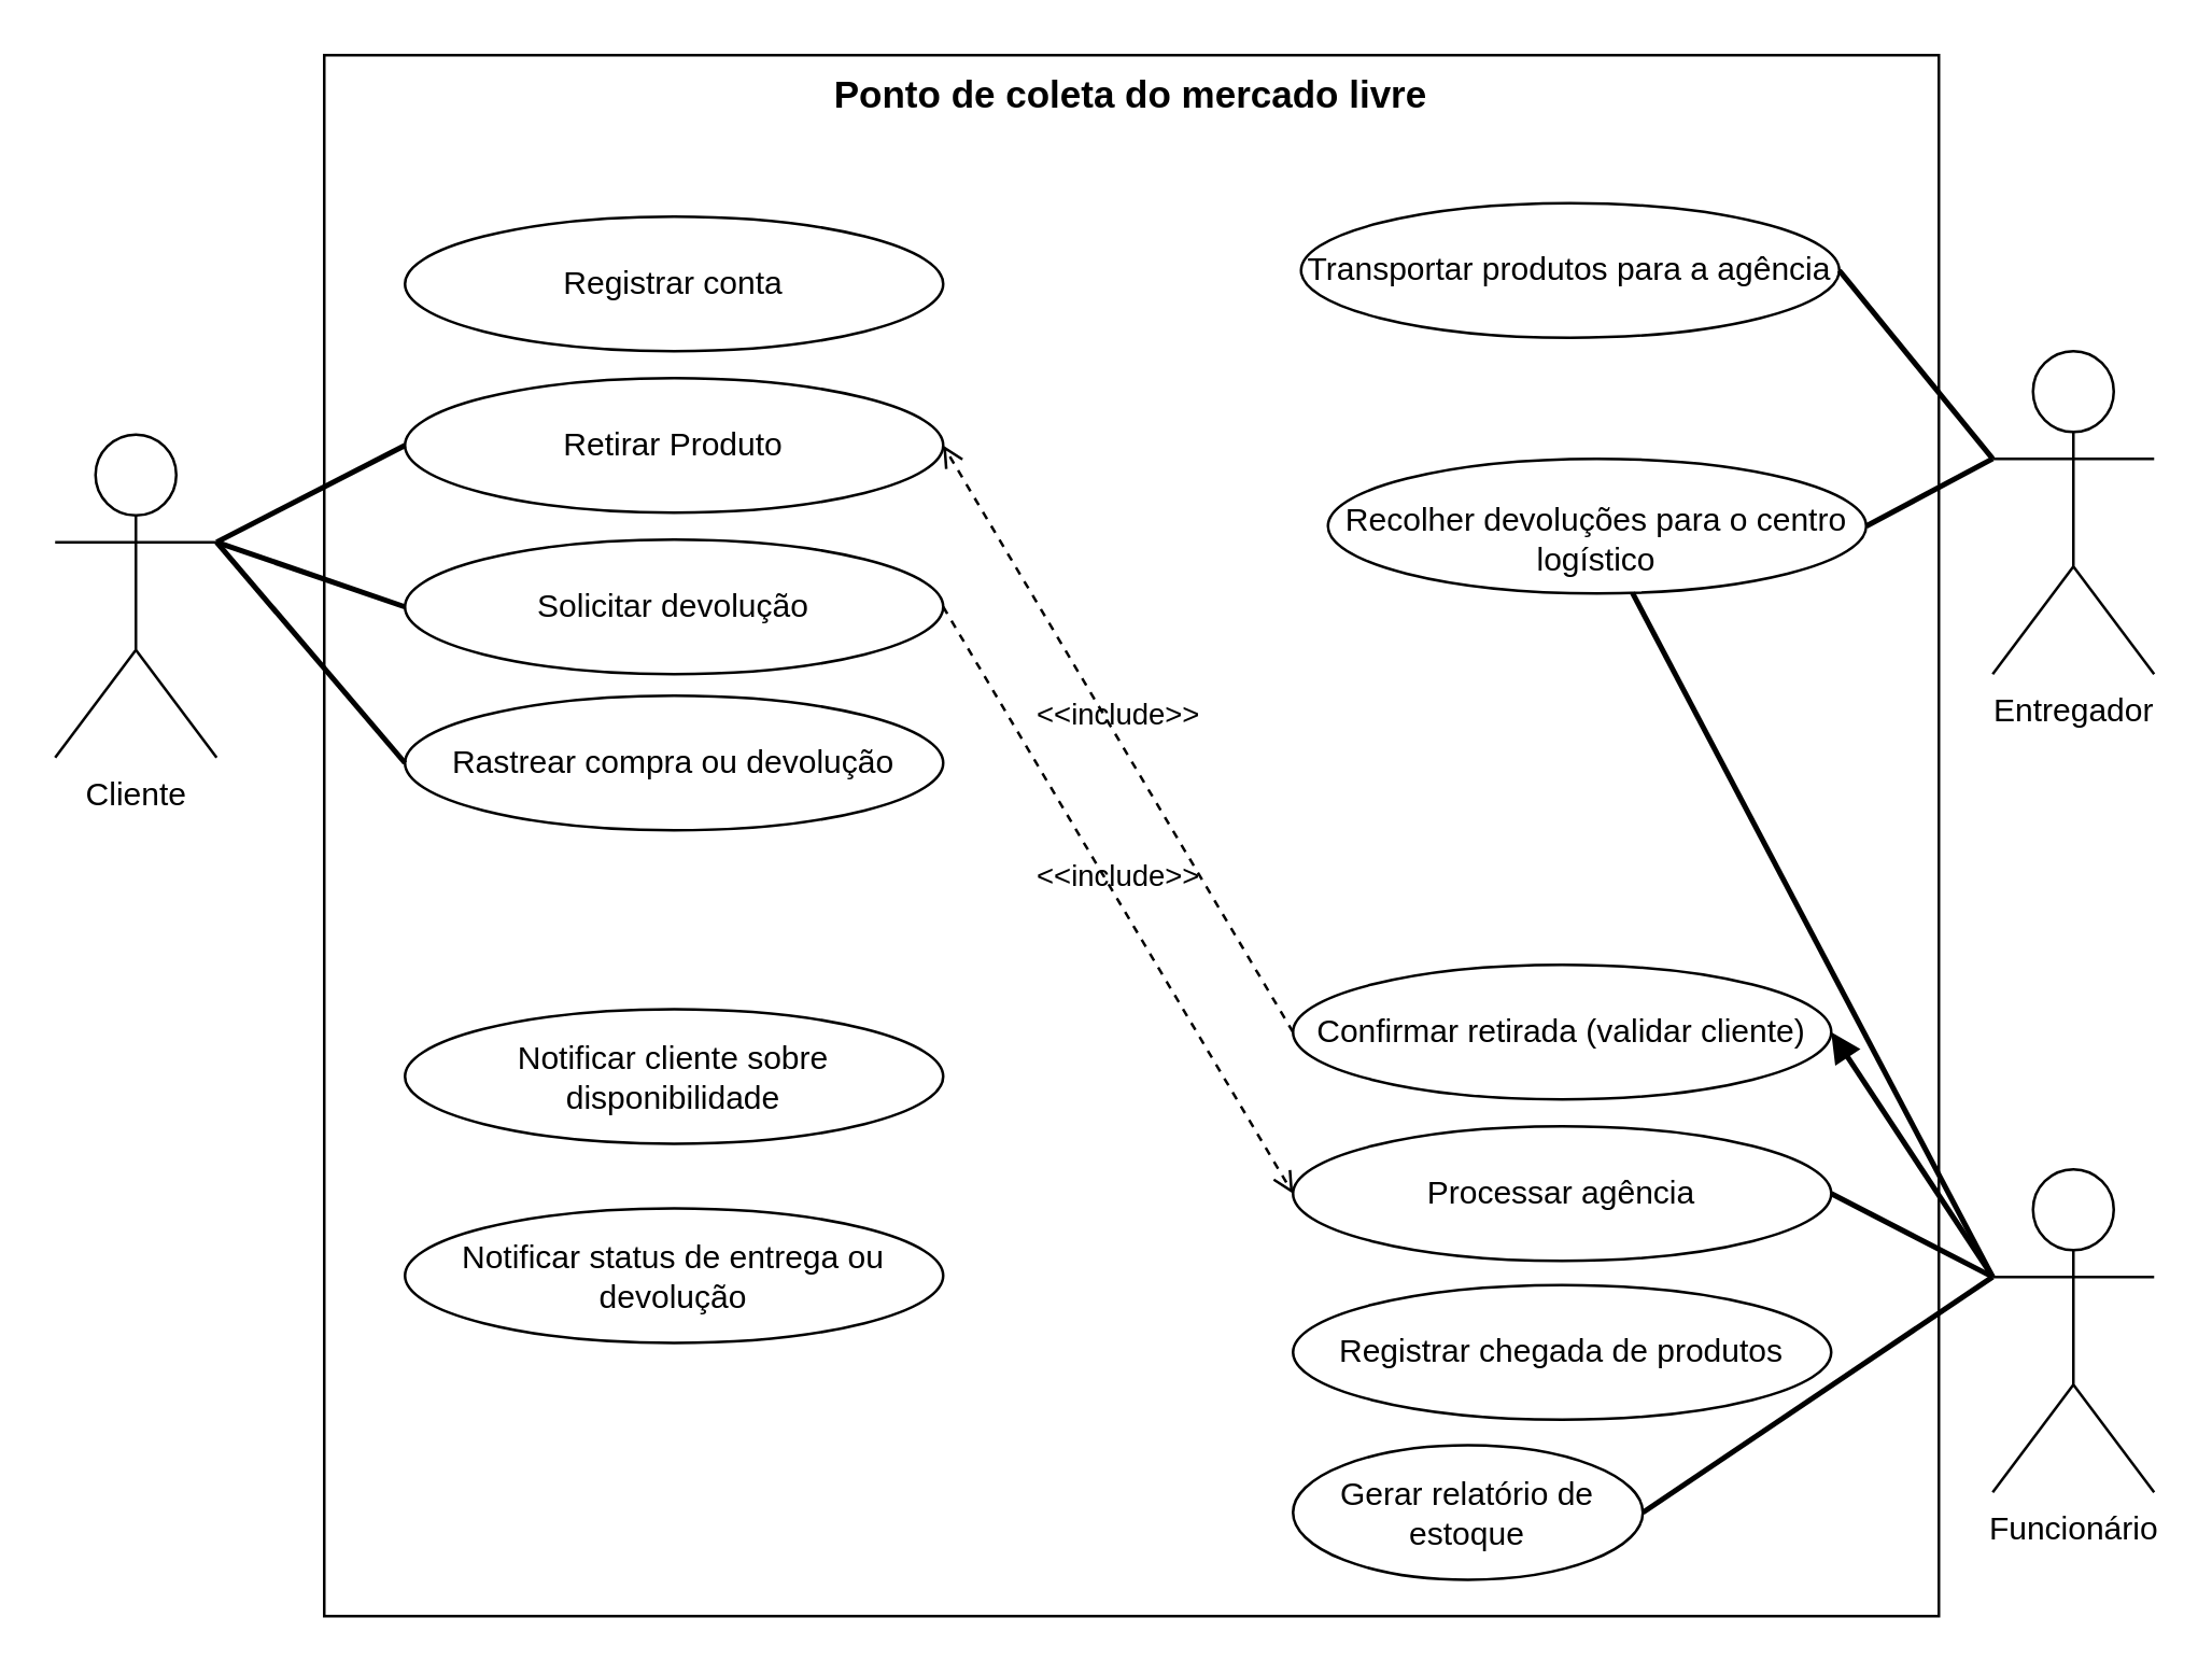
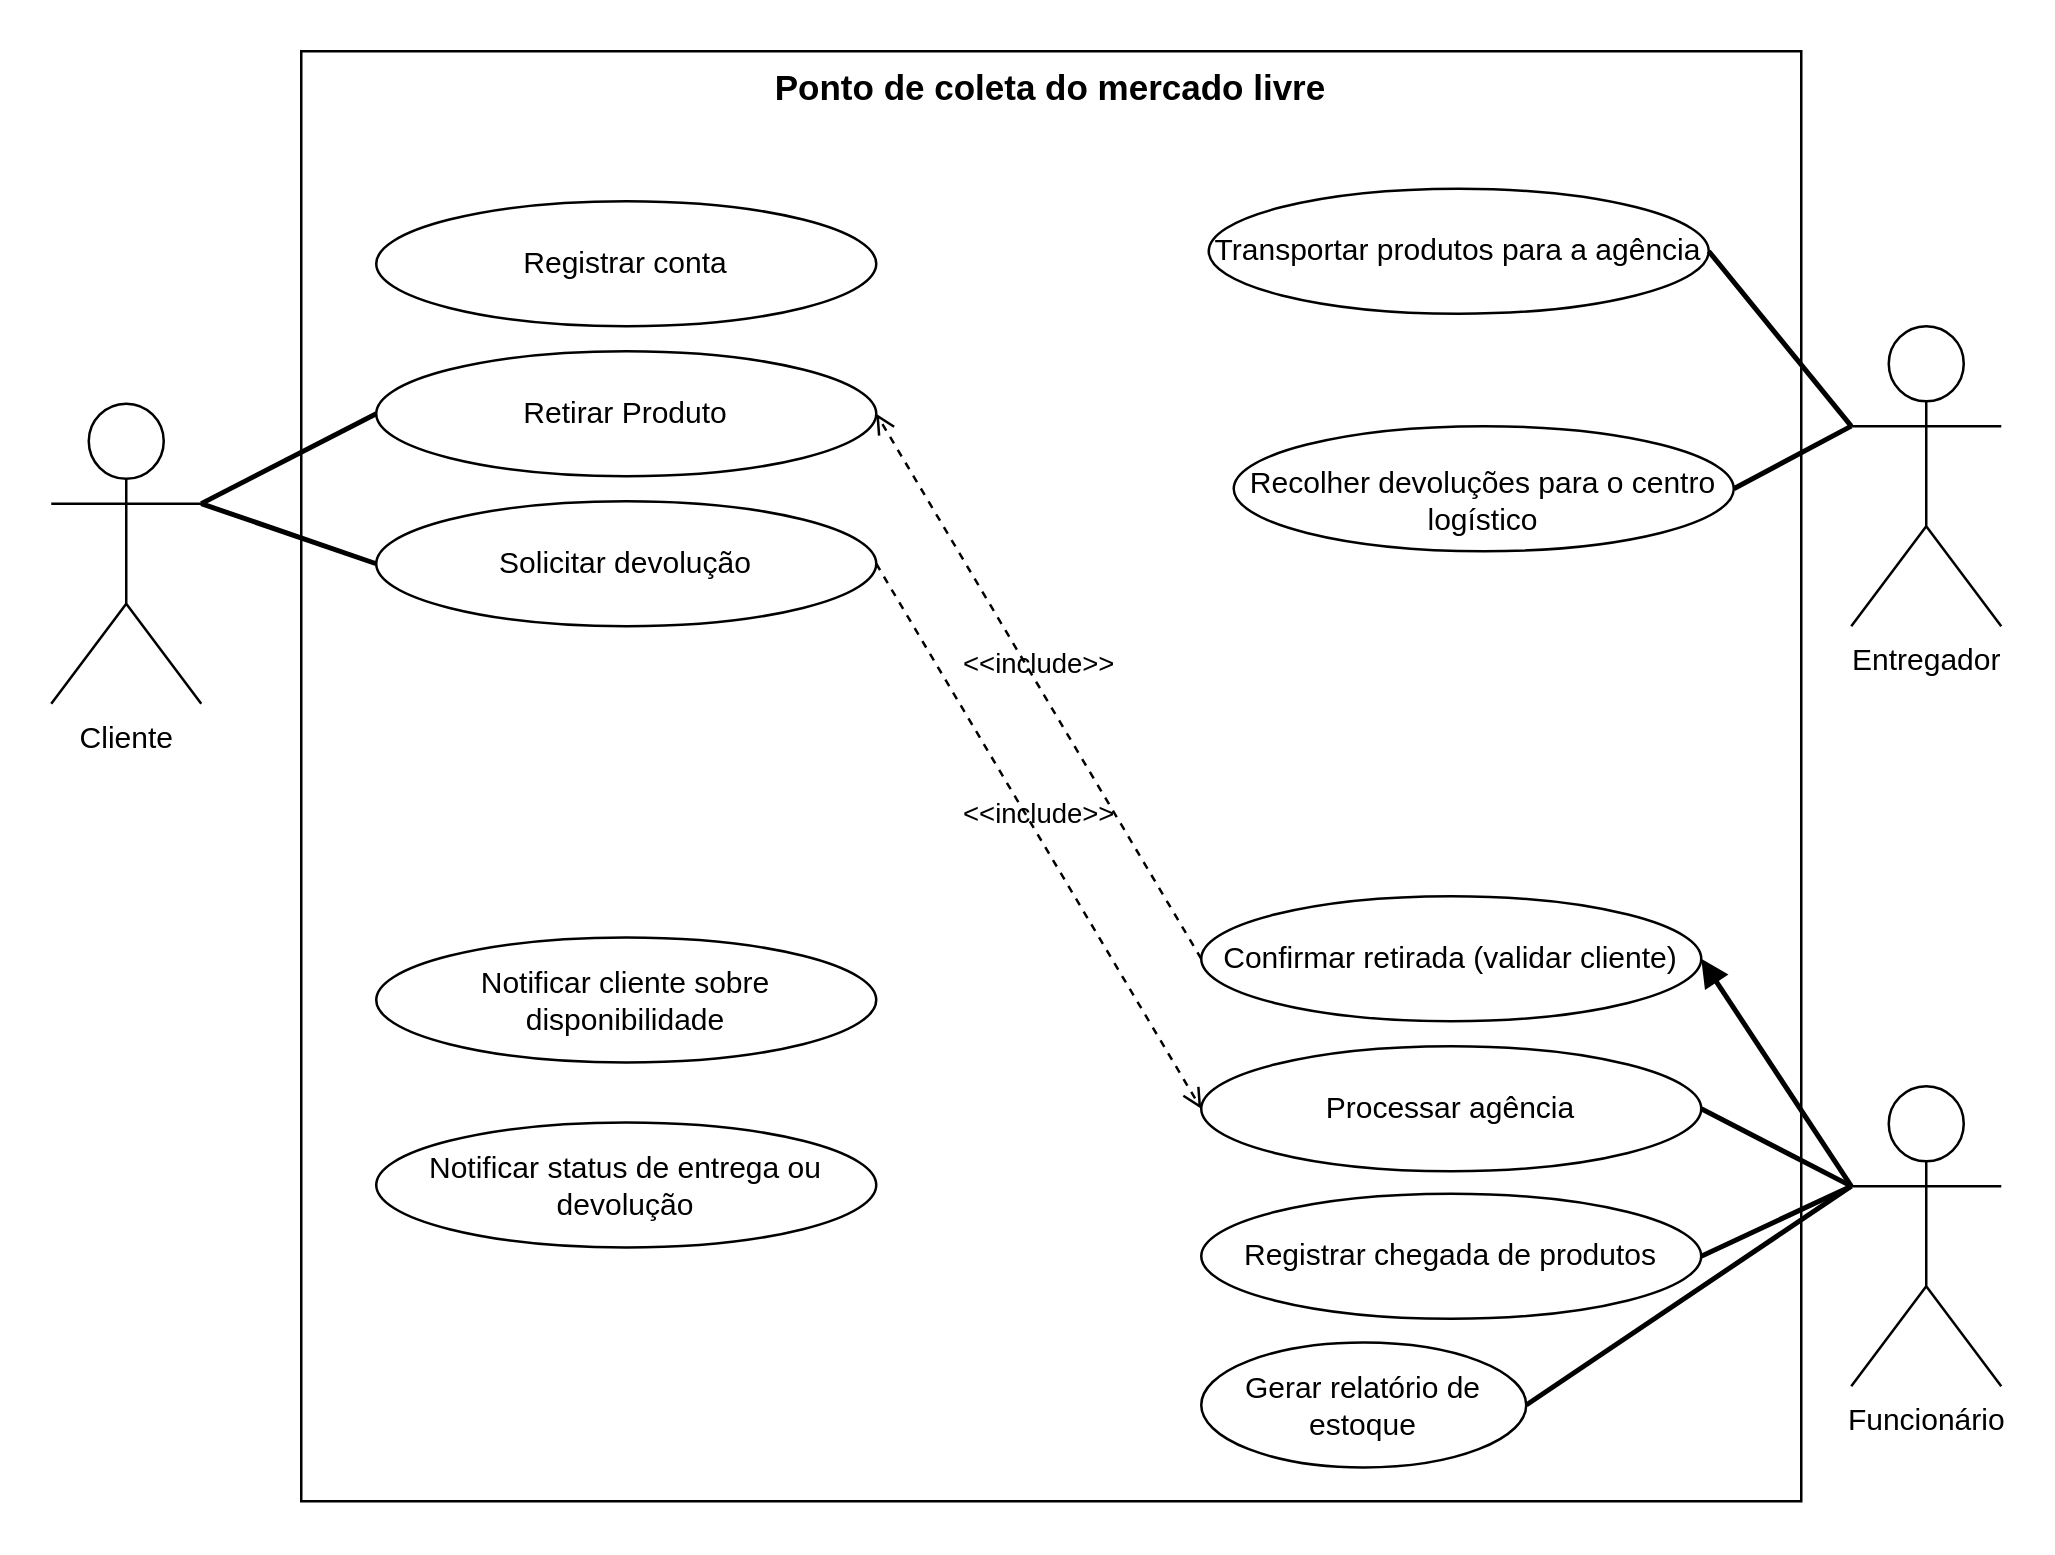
  <mxCell id="0" />
  <mxCell id="1" parent="0" />
  <mxCell id="2" value="Ponto de coleta do mercado livre" style="rounded=0;whiteSpace=wrap;html=1;verticalAlign=top;fontSize=14;fontStyle=1" vertex="1" parent="1"><mxGeometry x="120" y="20" width="600" height="580" as="geometry" /></mxCell>
  <mxCell id="3" value="Funcionário" style="shape=umlActor;verticalLabelPosition=bottom;verticalAlign=top;html=1;outlineConnect=0;" parent="1" vertex="1"><mxGeometry x="740" y="434" width="60" height="120" as="geometry" /></mxCell>
  <mxCell id="4" value="Entregador" style="shape=umlActor;verticalLabelPosition=bottom;verticalAlign=top;html=1;outlineConnect=0;" parent="1" vertex="1"><mxGeometry x="740" y="130" width="60" height="120" as="geometry" /></mxCell>
  <mxCell id="5" value="Cliente" style="shape=umlActor;verticalLabelPosition=bottom;verticalAlign=top;html=1;outlineConnect=0;" parent="1" vertex="1"><mxGeometry x="20" y="161" width="60" height="120" as="geometry" /></mxCell>
  <mxCell id="6" value="Registrar conta" style="ellipse;whiteSpace=wrap;html=1;" parent="1" vertex="1"><mxGeometry x="150" y="80" width="200" height="50" as="geometry" /></mxCell>
  <mxCell id="7" value="Retirar Produto" style="ellipse;whiteSpace=wrap;html=1;" parent="1" vertex="1"><mxGeometry x="150" y="140" width="200" height="50" as="geometry" /></mxCell>
  <mxCell id="8" value="Solicitar devolução" style="ellipse;whiteSpace=wrap;html=1;" parent="1" vertex="1"><mxGeometry x="150" y="200" width="200" height="50" as="geometry" /></mxCell>
  <mxCell id="9" value="Registrar chegada de produtos" style="ellipse;whiteSpace=wrap;html=1;" parent="1" vertex="1"><mxGeometry x="480" y="477" width="200" height="50" as="geometry" /></mxCell>
  <mxCell id="10" value="Confirmar retirada (validar cliente)" style="ellipse;whiteSpace=wrap;html=1;" parent="1" vertex="1"><mxGeometry x="480" y="358" width="200" height="50" as="geometry" /></mxCell>
  <mxCell id="11" value="Processar agência" style="ellipse;whiteSpace=wrap;html=1;" parent="1" vertex="1"><mxGeometry x="480" y="418" width="200" height="50" as="geometry" /></mxCell>
  <mxCell id="12" value="Transportar produtos para a agência" style="ellipse;whiteSpace=wrap;html=1;spacingTop=0;" parent="1" vertex="1"><mxGeometry x="483" y="75" width="200" height="50" as="geometry" /></mxCell>
  <mxCell id="13" value="Recolher devoluções para o centro logístico" style="ellipse;whiteSpace=wrap;html=1;spacingTop=10;" parent="1" vertex="1"><mxGeometry x="493" y="170" width="200" height="50" as="geometry" /></mxCell>
  <mxCell id="14" value="Notificar status de entrega ou devolução" style="ellipse;whiteSpace=wrap;html=1;" parent="1" vertex="1"><mxGeometry x="150" y="448.5" width="200" height="50" as="geometry" /></mxCell>
  <mxCell id="15" value="Gerar relatório de estoque" style="ellipse;whiteSpace=wrap;html=1;" parent="1" vertex="1"><mxGeometry x="480" y="536.5" width="130" height="50" as="geometry" /></mxCell>
- <mxCell id="16" value="Rastrear compra ou devolução" style="ellipse;whiteSpace=wrap;html=1;" parent="1" vertex="1"><mxGeometry x="150" y="258" width="200" height="50" as="geometry" /></mxCell>
  <mxCell id="17" value="Notificar cliente sobre disponibilidade" style="ellipse;whiteSpace=wrap;html=1;" parent="1" vertex="1"><mxGeometry x="150" y="374.5" width="200" height="50" as="geometry" /></mxCell>
- <mxCell id="18" value="" style="endArrow=none;html=1;rounded=0;exitX=0;exitY=0.333;exitDx=0;exitDy=0;exitPerimeter=0;strokeWidth=2;" edge="1" parent="1" source="3" target="13"><mxGeometry width="50" height="50" relative="1" as="geometry"><mxPoint x="863" y="624" as="sourcePoint" /><mxPoint x="913" y="574" as="targetPoint" /></mxGeometry></mxCell>
+ <mxCell id="18" value="" style="endArrow=none;html=1;rounded=0;exitX=0;exitY=0.333;exitDx=0;exitDy=0;exitPerimeter=0;entryX=1;entryY=0.5;entryDx=0;entryDy=0;strokeWidth=2;" edge="1" parent="1" source="3" target="9"><mxGeometry width="50" height="50" relative="1" as="geometry"><mxPoint x="863" y="624" as="sourcePoint" /><mxPoint x="913" y="574" as="targetPoint" /></mxGeometry></mxCell>
  <mxCell id="19" value="" style="endArrow=block;html=1;rounded=0;exitX=0;exitY=0.333;exitDx=0;exitDy=0;exitPerimeter=0;entryX=1;entryY=0.5;entryDx=0;entryDy=0;strokeWidth=2;" edge="1" parent="1" source="3" target="10"><mxGeometry width="50" height="50" relative="1" as="geometry"><mxPoint x="433" y="439" as="sourcePoint" /><mxPoint x="558" y="420" as="targetPoint" /></mxGeometry></mxCell>
  <mxCell id="20" value="" style="endArrow=none;html=1;rounded=0;exitX=0;exitY=0.333;exitDx=0;exitDy=0;exitPerimeter=0;entryX=1;entryY=0.5;entryDx=0;entryDy=0;strokeWidth=2;" edge="1" parent="1" source="3" target="11"><mxGeometry width="50" height="50" relative="1" as="geometry"><mxPoint x="443" y="449" as="sourcePoint" /><mxPoint x="568" y="430" as="targetPoint" /></mxGeometry></mxCell>
  <mxCell id="21" value="" style="endArrow=none;html=1;rounded=0;exitX=1;exitY=0.333;exitDx=0;exitDy=0;exitPerimeter=0;entryX=0;entryY=0.5;entryDx=0;entryDy=0;strokeWidth=2;" edge="1" parent="1" source="5" target="7"><mxGeometry width="50" height="50" relative="1" as="geometry"><mxPoint x="90" y="180" as="sourcePoint" /><mxPoint x="160" y="115" as="targetPoint" /></mxGeometry></mxCell>
  <mxCell id="22" value="" style="endArrow=none;html=1;rounded=0;exitX=1;exitY=0.333;exitDx=0;exitDy=0;exitPerimeter=0;entryX=0;entryY=0.5;entryDx=0;entryDy=0;strokeWidth=2;" edge="1" parent="1" source="5" target="8"><mxGeometry width="50" height="50" relative="1" as="geometry"><mxPoint x="100" y="190" as="sourcePoint" /><mxPoint x="170" y="125" as="targetPoint" /></mxGeometry></mxCell>
- <mxCell id="23" value="" style="endArrow=none;html=1;rounded=0;exitX=1;exitY=0.333;exitDx=0;exitDy=0;exitPerimeter=0;entryX=0;entryY=0.5;entryDx=0;entryDy=0;strokeWidth=2;" edge="1" parent="1" source="5" target="16"><mxGeometry width="50" height="50" relative="1" as="geometry"><mxPoint x="110" y="200" as="sourcePoint" /><mxPoint x="180" y="135" as="targetPoint" /></mxGeometry></mxCell>
  <mxCell id="24" value="" style="endArrow=none;html=1;rounded=0;exitX=1;exitY=0.5;exitDx=0;exitDy=0;entryX=0;entryY=0.333;entryDx=0;entryDy=0;strokeWidth=2;entryPerimeter=0;" edge="1" parent="1" source="13" target="4"><mxGeometry width="50" height="50" relative="1" as="geometry"><mxPoint x="780" y="516" as="sourcePoint" /><mxPoint x="733" y="426" as="targetPoint" /></mxGeometry></mxCell>
  <mxCell id="25" value="" style="endArrow=none;html=1;rounded=0;exitX=1;exitY=0.5;exitDx=0;exitDy=0;strokeWidth=2;entryX=0;entryY=0.333;entryDx=0;entryDy=0;entryPerimeter=0;" edge="1" parent="1" source="12" target="4"><mxGeometry width="50" height="50" relative="1" as="geometry"><mxPoint x="730" y="366" as="sourcePoint" /><mxPoint x="710" y="200" as="targetPoint" /></mxGeometry></mxCell>
  <mxCell id="26" value="" style="endArrow=none;html=1;rounded=0;exitX=0;exitY=0.333;exitDx=0;exitDy=0;exitPerimeter=0;entryX=1;entryY=0.5;entryDx=0;entryDy=0;strokeWidth=2;" edge="1" parent="1" source="3" target="15"><mxGeometry width="50" height="50" relative="1" as="geometry"><mxPoint x="750" y="497" as="sourcePoint" /><mxPoint x="690" y="484" as="targetPoint" /></mxGeometry></mxCell>
  <mxCell id="27" value="&amp;lt;&amp;lt;include&amp;gt;&amp;gt;" style="html=1;verticalAlign=bottom;labelBackgroundColor=none;endArrow=open;endFill=0;dashed=1;rounded=0;exitX=0;exitY=0.5;exitDx=0;exitDy=0;entryX=1;entryY=0.5;entryDx=0;entryDy=0;" edge="1" parent="1" source="10" target="7"><mxGeometry width="160" relative="1" as="geometry"><mxPoint x="390" y="330" as="sourcePoint" /><mxPoint x="550" y="330" as="targetPoint" /></mxGeometry></mxCell>
  <mxCell id="28" value="&amp;lt;&amp;lt;include&amp;gt;&amp;gt;" style="html=1;verticalAlign=bottom;labelBackgroundColor=none;endArrow=open;endFill=0;dashed=1;rounded=0;exitX=1;exitY=0.5;exitDx=0;exitDy=0;entryX=0;entryY=0.5;entryDx=0;entryDy=0;" edge="1" parent="1" source="8" target="11"><mxGeometry width="160" relative="1" as="geometry"><mxPoint x="490" y="393" as="sourcePoint" /><mxPoint x="360" y="175" as="targetPoint" /></mxGeometry></mxCell>
